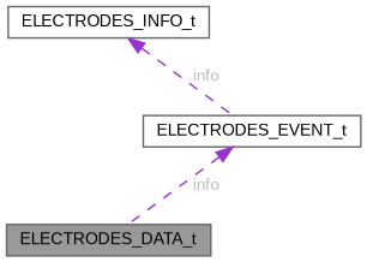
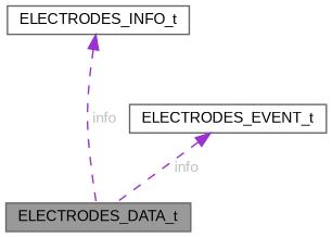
  digraph {
    fontname="Liberation Sans"
    node [color=gray40 fillcolor=white fontname="Liberation Sans" fontsize=10 shape=box style=filled]
    edge [color=darkorchid3 dir=back fontcolor=grey fontname="Liberation Sans" fontsize=10 labelfontname=Helvetica labelfontsize=10 style=dashed]
    n1 [fillcolor=grey60 fontcolor=black height=0.2 label=ELECTRODES_DATA_t width=0.4]
    n2 [height=0.2 label=ELECTRODES_INFO_t width=0.4]
    n3 [height=0.2 label=ELECTRODES_EVENT_t width=0.4]
-   n2 -> n3 [label=" info"]
+   n2 -> n1 [label=" info"]
    n3 -> n1 [label=" info"]
  }
